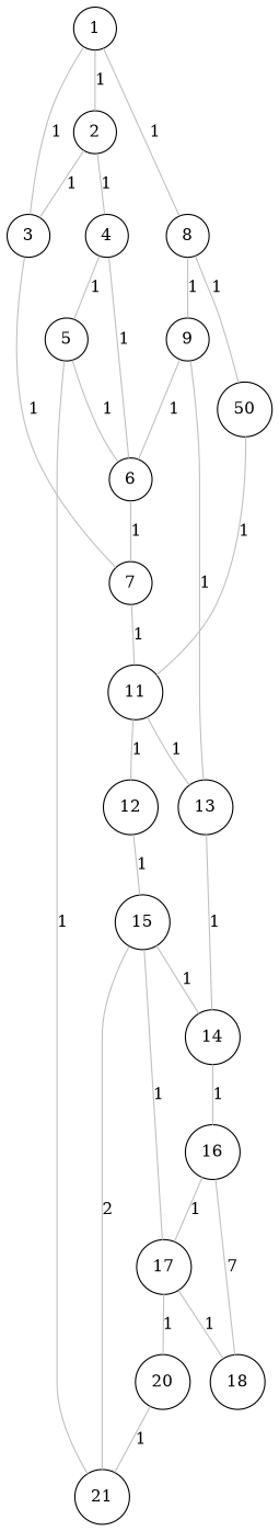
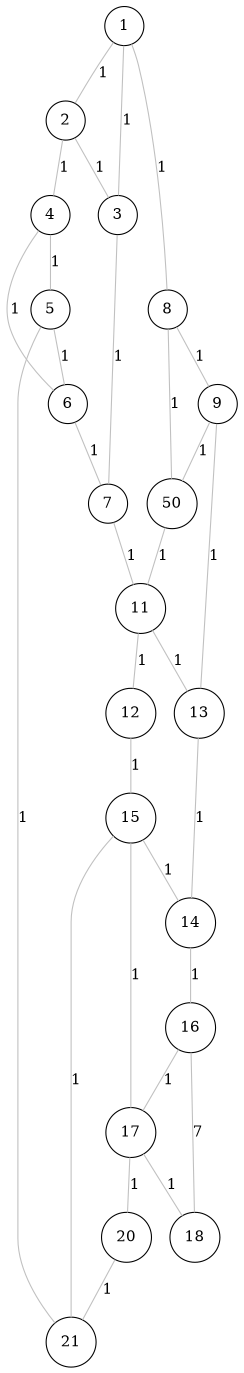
  graph {
    node [shape=circle]
    edge [color=gray weight=1]
    1
    2
    3
    8
    4
    7
    9
    n8 [label=50]
    5
    6
    11
    21
    13
    12
    14
    15
    16
    17
    18
    20
    1 -- 2 [label=1]
    1 -- 3 [label=1]
    1 -- 8 [label=1]
    2 -- 3 [label=1]
    2 -- 4 [label=1]
    3 -- 7 [label=1]
    8 -- 9 [label=1]
    8 -- n8 [label=1]
    4 -- 5 [label=1]
    4 -- 6 [label=1]
    7 -- 11 [label=1]
-   9 -- 6 [label=1]
+   9 -- n8 [label=1]
    9 -- 13 [label=1]
    n8 -- 11 [label=1]
    5 -- 6 [label=1]
    5 -- 21 [label=1]
    6 -- 7 [label=1]
    11 -- 13 [label=1]
    11 -- 12 [label=1]
    13 -- 14 [label=1]
    12 -- 15 [label=1]
    14 -- 16 [label=1]
-   15 -- 21 [label=2]
+   15 -- 21 [label=1]
    15 -- 14 [label=1]
    15 -- 17 [label=1]
    16 -- 17 [label=1]
    16 -- 18 [label=7]
    17 -- 18 [label=1]
    17 -- 20 [label=1]
    20 -- 21 [label=1]
  }
